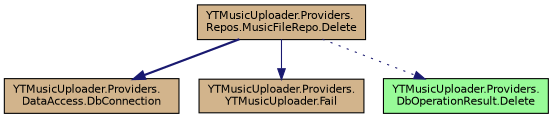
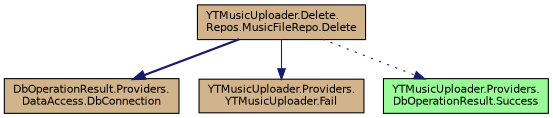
  digraph {
    rankdir=TB
    node [color=black fillcolor=tan fontname=Helvetica fontsize=10 shape=record style=filled]
    edge [color=midnightblue fontname=Helvetica fontsize=10 labelfontname=Helvetica labelfontsize=10]
-   n1 [fontcolor=black height=0.2 label="YTMusicUploader.Providers.\lRepos.MusicFileRepo.Delete" width=0.4]
-   n2 [height=0.2 label="YTMusicUploader.Providers.\lDataAccess.DbConnection" width=0.4]
+   n1 [fontcolor=black height=0.2 label="YTMusicUploader.Delete.\lRepos.MusicFileRepo.Delete" width=0.4]
+   n2 [height=0.2 label="DbOperationResult.Providers.\lDataAccess.DbConnection" width=0.4]
    n3 [height=0.2 label="YTMusicUploader.Providers.\lYTMusicUploader.Fail" width=0.4]
-   n4 [fillcolor=palegreen height=0.2 label="YTMusicUploader.Providers.\lDbOperationResult.Delete" width=0.4]
+   n4 [fillcolor=palegreen height=0.2 label="YTMusicUploader.Providers.\lDbOperationResult.Success" width=0.4]
    n1 -> n2 [style=bold]
    n1 -> n3 [style=solid]
    n1 -> n4 [style=dotted]
  }
